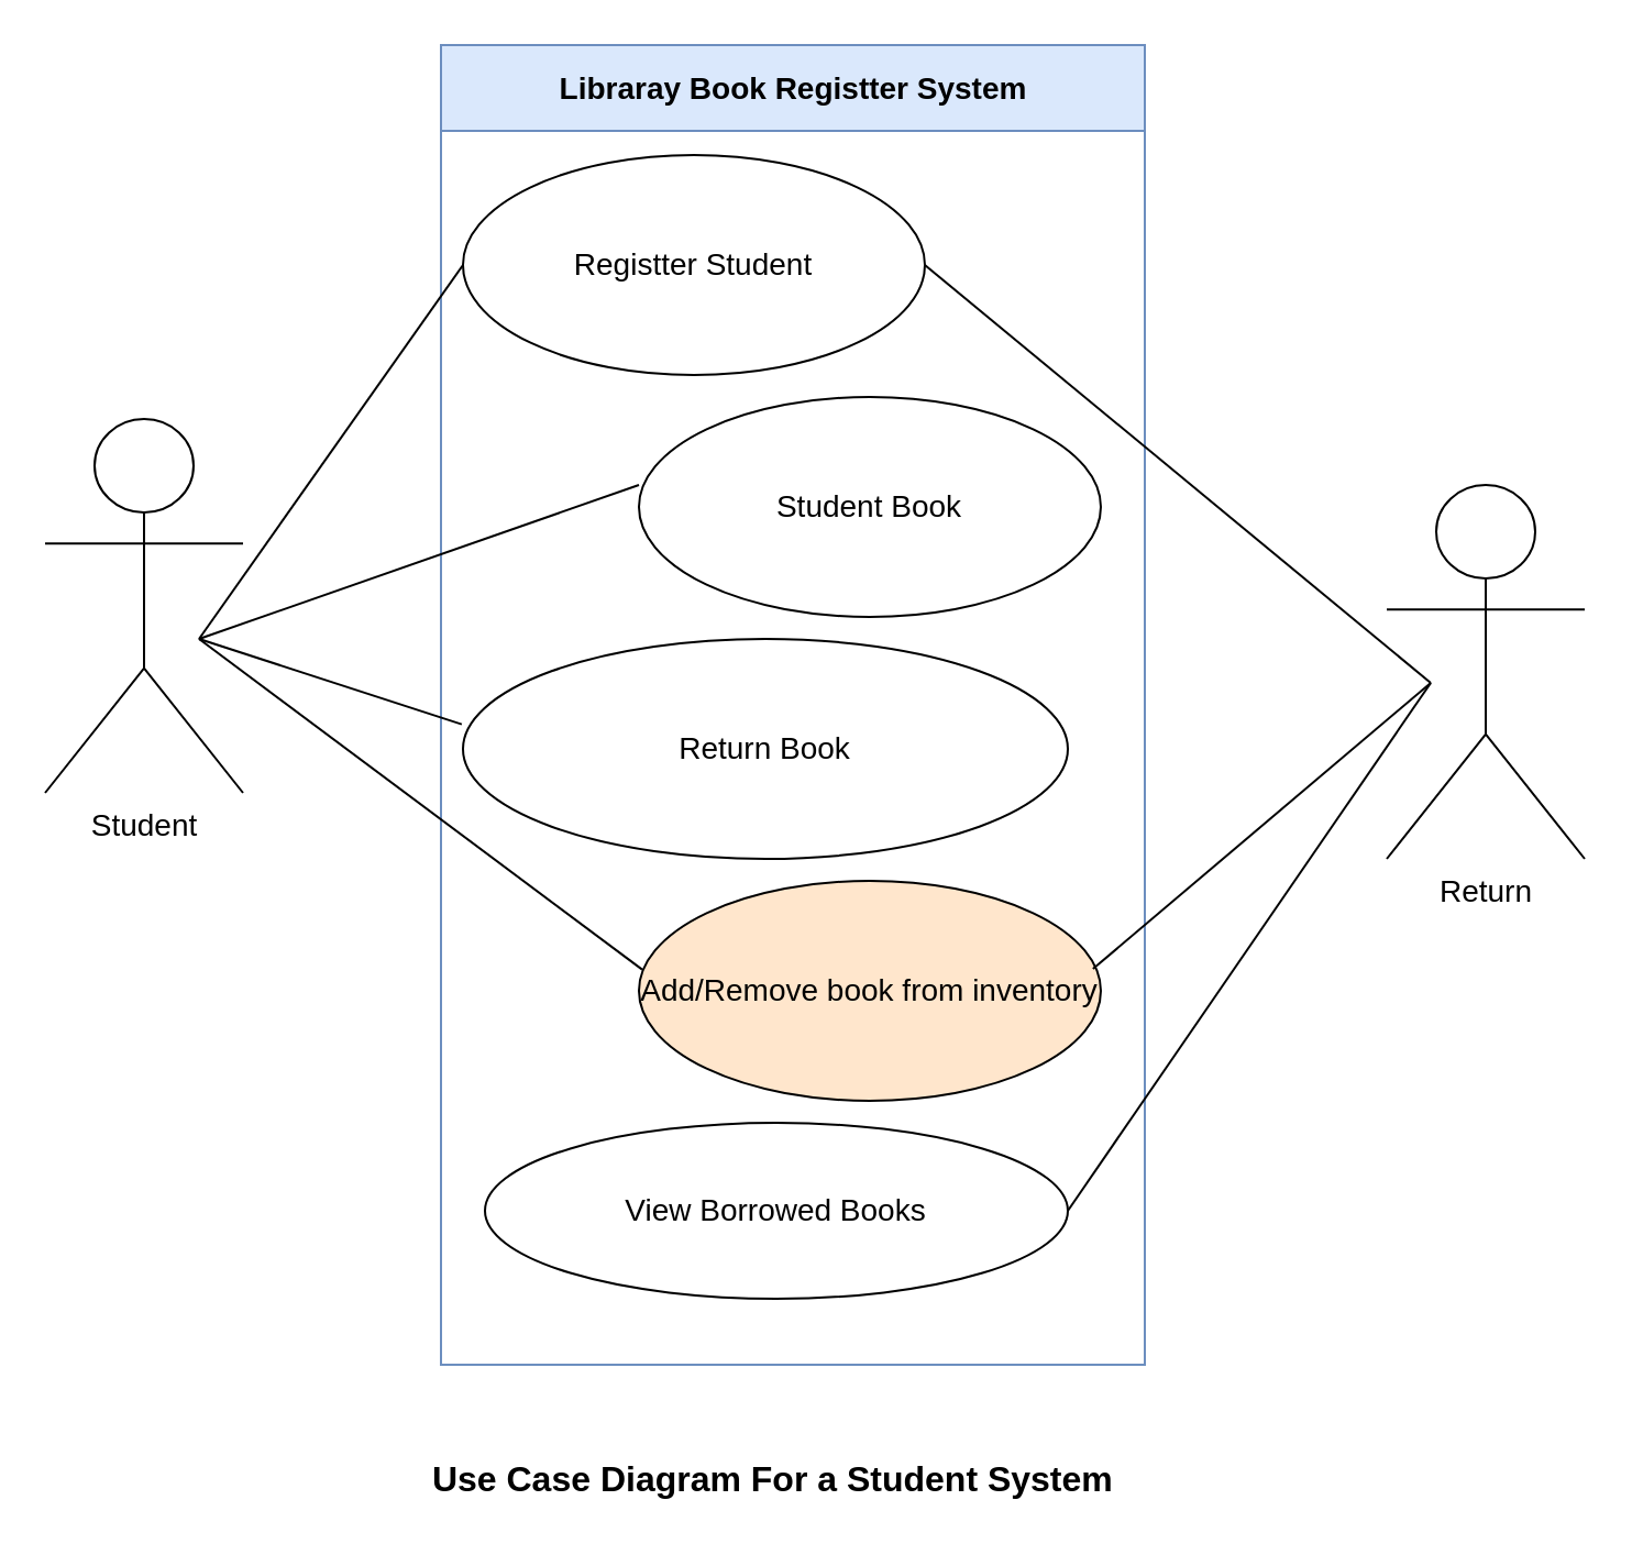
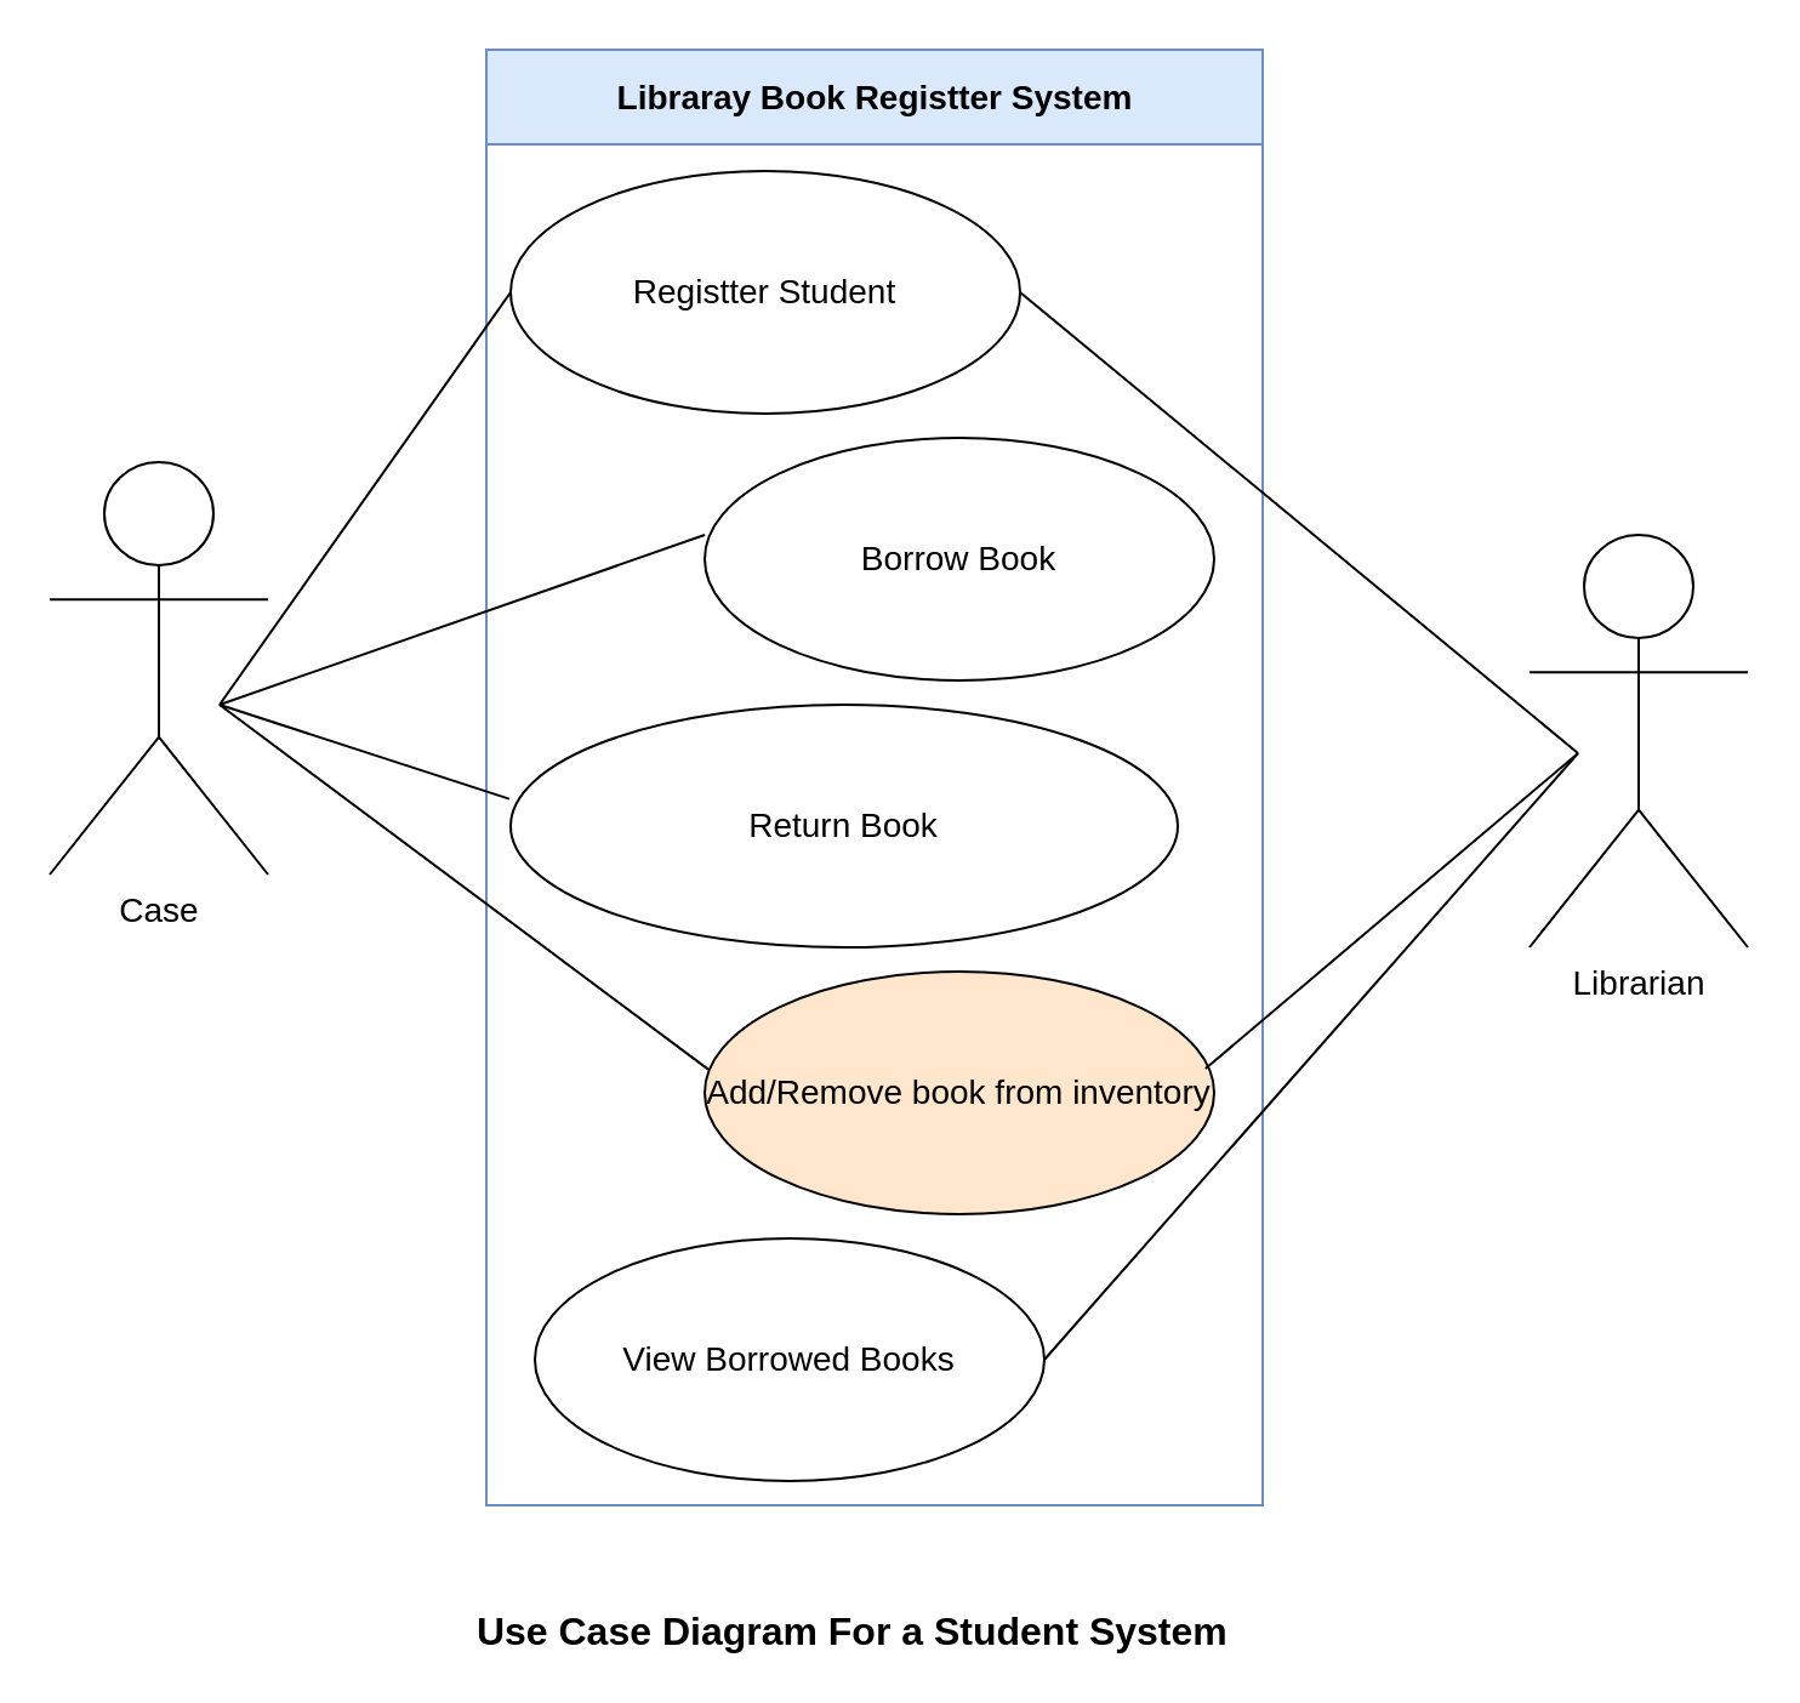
  <mxCell id="0" />
  <mxCell id="1" parent="0" />
  <mxCell id="2" value="&lt;b&gt;Libraray Book Registter System&lt;/b&gt;" style="swimlane;html=1;startSize=39;horizontal=1;containerType=tree;fontStyle=0;fontSize=14;fillColor=#dae8fc;strokeColor=#6c8ebf;" vertex="1" parent="1"><mxGeometry x="200" y="20" width="320" height="600" as="geometry" /></mxCell>
  <mxCell id="3" value="Registter Student" style="ellipse;whiteSpace=wrap;html=1;fontSize=14;" vertex="1" parent="2"><mxGeometry x="10" y="50" width="210" height="100" as="geometry" /></mxCell>
- <mxCell id="4" value="Student Book" style="ellipse;whiteSpace=wrap;html=1;fontSize=14;" vertex="1" parent="2"><mxGeometry x="90" y="160" width="210" height="100" as="geometry" /></mxCell>
+ <mxCell id="4" value="Borrow Book" style="ellipse;whiteSpace=wrap;html=1;fontSize=14;" vertex="1" parent="2"><mxGeometry x="90" y="160" width="210" height="100" as="geometry" /></mxCell>
  <mxCell id="5" value="Return Book" style="ellipse;whiteSpace=wrap;html=1;fontSize=14;" vertex="1" parent="2"><mxGeometry x="10" y="270" width="275" height="100" as="geometry" /></mxCell>
  <mxCell id="6" value="Add/Remove book from inventory" style="ellipse;whiteSpace=wrap;html=1;fontSize=14;fillColor=#ffe6cc;" vertex="1" parent="2"><mxGeometry x="90" y="380" width="210" height="100" as="geometry" /></mxCell>
- <mxCell id="7" value="View Borrowed Books" style="ellipse;whiteSpace=wrap;html=1;fontSize=14;" vertex="1" parent="2"><mxGeometry x="20" y="490" width="265" height="80" as="geometry" /></mxCell>
+ <mxCell id="7" value="View Borrowed Books" style="ellipse;whiteSpace=wrap;html=1;fontSize=14;" vertex="1" parent="2"><mxGeometry x="20" y="490" width="210" height="100" as="geometry" /></mxCell>
  <mxCell id="8" value="" style="endArrow=none;html=1;fontSize=14;" edge="1" parent="2"><mxGeometry width="50" height="50" relative="1" as="geometry"><mxPoint x="-110" y="270" as="sourcePoint" /><mxPoint x="10" y="100" as="targetPoint" /></mxGeometry></mxCell>
  <mxCell id="9" value="" style="endArrow=none;html=1;fontSize=14;entryX=0;entryY=0.4;entryDx=0;entryDy=0;entryPerimeter=0;" edge="1" parent="2" target="4"><mxGeometry width="50" height="50" relative="1" as="geometry"><mxPoint x="-110" y="270" as="sourcePoint" /><mxPoint x="20" y="200" as="targetPoint" /></mxGeometry></mxCell>
- <mxCell id="10" value="Student" style="shape=umlActor;verticalLabelPosition=bottom;labelBackgroundColor=#ffffff;verticalAlign=top;html=1;outlineConnect=0;fontSize=14;" vertex="1" parent="1"><mxGeometry x="20" y="190" width="90" height="170" as="geometry" /></mxCell>
- <mxCell id="11" value="Return" style="shape=umlActor;verticalLabelPosition=bottom;labelBackgroundColor=#ffffff;verticalAlign=top;html=1;outlineConnect=0;fontSize=14;" vertex="1" parent="1"><mxGeometry x="630" y="220" width="90" height="170" as="geometry" /></mxCell>
+ <mxCell id="10" value="Case" style="shape=umlActor;verticalLabelPosition=bottom;labelBackgroundColor=#ffffff;verticalAlign=top;html=1;outlineConnect=0;fontSize=14;" vertex="1" parent="1"><mxGeometry x="20" y="190" width="90" height="170" as="geometry" /></mxCell>
+ <mxCell id="11" value="Librarian" style="shape=umlActor;verticalLabelPosition=bottom;labelBackgroundColor=#ffffff;verticalAlign=top;html=1;outlineConnect=0;fontSize=14;" vertex="1" parent="1"><mxGeometry x="630" y="220" width="90" height="170" as="geometry" /></mxCell>
  <mxCell id="12" value="" style="endArrow=none;html=1;fontSize=14;entryX=-0.002;entryY=0.388;entryDx=0;entryDy=0;entryPerimeter=0;" edge="1" parent="1" target="5"><mxGeometry width="50" height="50" relative="1" as="geometry"><mxPoint x="90" y="290" as="sourcePoint" /><mxPoint x="190" y="280" as="targetPoint" /></mxGeometry></mxCell>
  <mxCell id="13" value="" style="endArrow=none;html=1;fontSize=14;exitX=1;exitY=0.5;exitDx=0;exitDy=0;" edge="1" parent="1" source="3"><mxGeometry width="50" height="50" relative="1" as="geometry"><mxPoint x="550" y="190" as="sourcePoint" /><mxPoint x="650" y="310" as="targetPoint" /></mxGeometry></mxCell>
  <mxCell id="14" value="" style="endArrow=none;html=1;fontSize=14;exitX=0.983;exitY=0.4;exitDx=0;exitDy=0;exitPerimeter=0;" edge="1" parent="1" source="6"><mxGeometry width="50" height="50" relative="1" as="geometry"><mxPoint x="550" y="345" as="sourcePoint" /><mxPoint x="650" y="310" as="targetPoint" /></mxGeometry></mxCell>
  <mxCell id="15" value="" style="endArrow=none;html=1;fontSize=14;exitX=1;exitY=0.5;exitDx=0;exitDy=0;" edge="1" parent="1" source="7"><mxGeometry width="50" height="50" relative="1" as="geometry"><mxPoint x="540" y="500" as="sourcePoint" /><mxPoint x="650" y="310" as="targetPoint" /></mxGeometry></mxCell>
  <mxCell id="16" value="" style="endArrow=none;html=1;fontSize=14;exitX=0.007;exitY=0.403;exitDx=0;exitDy=0;exitPerimeter=0;" edge="1" parent="1" source="6"><mxGeometry width="50" height="50" relative="1" as="geometry"><mxPoint x="110" y="450" as="sourcePoint" /><mxPoint x="90" y="290" as="targetPoint" /></mxGeometry></mxCell>
  <mxCell id="17" value="&amp;nbsp;Use Case Diagram For a Student System" style="text;html=1;resizable=0;points=[];autosize=1;align=left;verticalAlign=top;spacingTop=-4;fontSize=16;fontStyle=1" vertex="1" parent="1"><mxGeometry x="190" y="660" width="270" height="20" as="geometry" /></mxCell>
